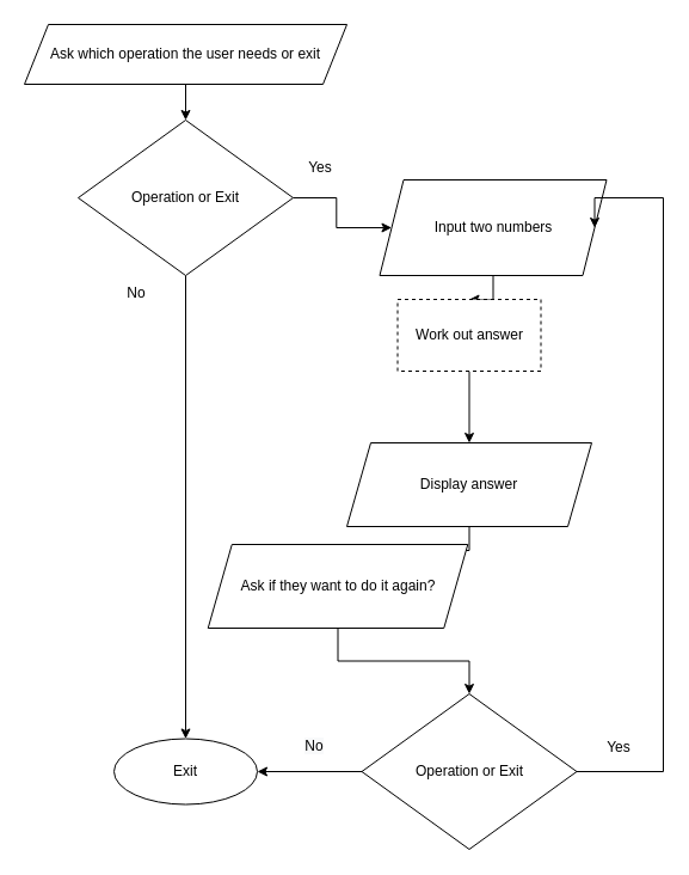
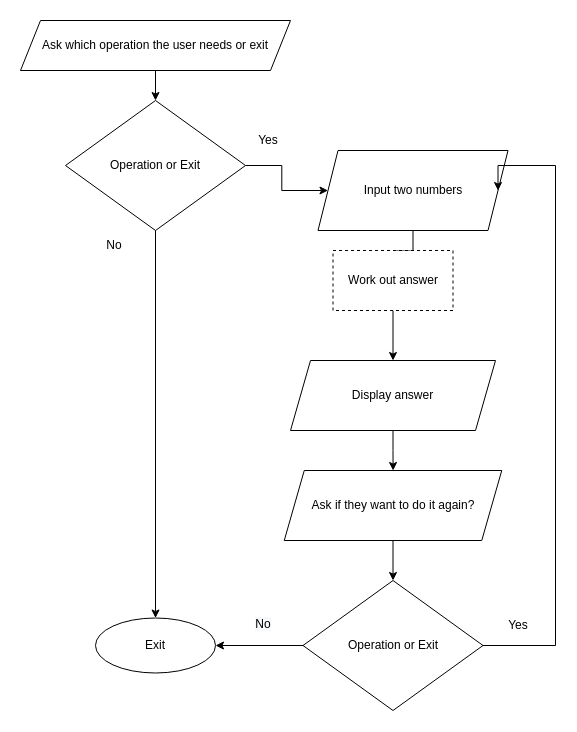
  <mxCell id="0" />
  <mxCell id="1" parent="0" />
  <mxCell id="2" style="edgeStyle=orthogonalEdgeStyle;rounded=0;orthogonalLoop=1;jettySize=auto;html=1;exitX=0.5;exitY=1;exitDx=0;exitDy=0;" edge="1" parent="1" source="3" target="6"><mxGeometry relative="1" as="geometry" /></mxCell>
  <mxCell id="3" value="Ask which operation the user needs or exit" style="shape=parallelogram;perimeter=parallelogramPerimeter;whiteSpace=wrap;html=1;fixedSize=1;" vertex="1" parent="1"><mxGeometry x="20" y="20" width="270" height="50" as="geometry" /></mxCell>
  <mxCell id="4" style="edgeStyle=orthogonalEdgeStyle;rounded=0;orthogonalLoop=1;jettySize=auto;html=1;exitX=1;exitY=0.5;exitDx=0;exitDy=0;" edge="1" parent="1" source="6" target="8"><mxGeometry relative="1" as="geometry" /></mxCell>
  <mxCell id="5" style="edgeStyle=orthogonalEdgeStyle;rounded=0;orthogonalLoop=1;jettySize=auto;html=1;exitX=0.5;exitY=1;exitDx=0;exitDy=0;" edge="1" parent="1" source="6" target="18"><mxGeometry relative="1" as="geometry" /></mxCell>
  <mxCell id="6" value="Operation or Exit" style="rhombus;whiteSpace=wrap;html=1;" vertex="1" parent="1"><mxGeometry x="65" y="100" width="180" height="130" as="geometry" /></mxCell>
- <mxCell id="7" style="edgeStyle=orthogonalEdgeStyle;rounded=0;orthogonalLoop=1;jettySize=auto;html=1;exitX=0.5;exitY=1;exitDx=0;exitDy=0;" edge="1" parent="1" source="8" target="10"><mxGeometry relative="1" as="geometry" /></mxCell>
+ <mxCell id="7" style="edgeStyle=orthogonalEdgeStyle;rounded=0;orthogonalLoop=1;jettySize=auto;html=1;exitX=0.5;exitY=1;exitDx=0;exitDy=0;endArrow=none;" edge="1" parent="1" source="8" target="10"><mxGeometry relative="1" as="geometry" /></mxCell>
  <mxCell id="8" value="Input two numbers" style="shape=parallelogram;perimeter=parallelogramPerimeter;whiteSpace=wrap;html=1;fixedSize=1;" vertex="1" parent="1"><mxGeometry x="317.5" y="150" width="190" height="80" as="geometry" /></mxCell>
  <mxCell id="9" style="edgeStyle=orthogonalEdgeStyle;rounded=0;orthogonalLoop=1;jettySize=auto;html=1;exitX=0.5;exitY=1;exitDx=0;exitDy=0;" edge="1" parent="1" source="10" target="12"><mxGeometry relative="1" as="geometry" /></mxCell>
  <mxCell id="10" value="Work out answer" style="rounded=0;whiteSpace=wrap;html=1;dashed=1;" vertex="1" parent="1"><mxGeometry x="332.5" y="250" width="120" height="60" as="geometry" /></mxCell>
  <mxCell id="11" style="edgeStyle=orthogonalEdgeStyle;rounded=0;orthogonalLoop=1;jettySize=auto;html=1;" edge="1" parent="1" source="12" target="14"><mxGeometry relative="1" as="geometry" /></mxCell>
- <mxCell id="12" value="Display answer" style="shape=parallelogram;perimeter=parallelogramPerimeter;whiteSpace=wrap;html=1;fixedSize=1;" vertex="1" parent="1"><mxGeometry x="290" y="370" width="205" height="70" as="geometry" /></mxCell>
+ <mxCell id="12" value="Display answer" style="shape=parallelogram;perimeter=parallelogramPerimeter;whiteSpace=wrap;html=1;fixedSize=1;" vertex="1" parent="1"><mxGeometry x="290" y="360" width="205" height="70" as="geometry" /></mxCell>
  <mxCell id="13" style="edgeStyle=orthogonalEdgeStyle;rounded=0;orthogonalLoop=1;jettySize=auto;html=1;exitX=0.5;exitY=1;exitDx=0;exitDy=0;" edge="1" parent="1" source="14" target="17"><mxGeometry relative="1" as="geometry" /></mxCell>
- <mxCell id="14" value="Ask if they want to do it again?" style="shape=parallelogram;perimeter=parallelogramPerimeter;whiteSpace=wrap;html=1;fixedSize=1;" vertex="1" parent="1"><mxGeometry x="173.75" y="455" width="217.5" height="70" as="geometry" /></mxCell>
+ <mxCell id="14" value="Ask if they want to do it again?" style="shape=parallelogram;perimeter=parallelogramPerimeter;whiteSpace=wrap;html=1;fixedSize=1;" vertex="1" parent="1"><mxGeometry x="283.75" y="470" width="217.5" height="70" as="geometry" /></mxCell>
  <mxCell id="15" style="edgeStyle=orthogonalEdgeStyle;rounded=0;orthogonalLoop=1;jettySize=auto;html=1;exitX=1;exitY=0.5;exitDx=0;exitDy=0;entryX=1;entryY=0.5;entryDx=0;entryDy=0;" edge="1" parent="1" source="17" target="8"><mxGeometry relative="1" as="geometry"><Array as="points"><mxPoint x="555" y="645" /><mxPoint x="555" y="165" /></Array></mxGeometry></mxCell>
  <mxCell id="16" style="edgeStyle=orthogonalEdgeStyle;rounded=0;orthogonalLoop=1;jettySize=auto;html=1;exitX=0;exitY=0.5;exitDx=0;exitDy=0;" edge="1" parent="1" source="17" target="18"><mxGeometry relative="1" as="geometry" /></mxCell>
  <mxCell id="17" value="Operation or Exit" style="rhombus;whiteSpace=wrap;html=1;" vertex="1" parent="1"><mxGeometry x="302.5" y="580" width="180" height="130" as="geometry" /></mxCell>
  <mxCell id="18" value="Exit" style="ellipse;whiteSpace=wrap;html=1;" vertex="1" parent="1"><mxGeometry x="95" y="617.5" width="120" height="55" as="geometry" /></mxCell>
  <mxCell id="19" value="Yes" style="text;html=1;strokeColor=none;fillColor=none;align=center;verticalAlign=middle;whiteSpace=wrap;rounded=0;" vertex="1" parent="1"><mxGeometry x="237.5" y="125" width="60" height="30" as="geometry" /></mxCell>
  <mxCell id="20" value="Yes" style="text;html=1;strokeColor=none;fillColor=none;align=center;verticalAlign=middle;whiteSpace=wrap;rounded=0;" vertex="1" parent="1"><mxGeometry x="487.5" y="610" width="60" height="30" as="geometry" /></mxCell>
  <mxCell id="21" value="No" style="text;html=1;strokeColor=none;fillColor=none;align=center;verticalAlign=middle;whiteSpace=wrap;rounded=0;" vertex="1" parent="1"><mxGeometry x="84" y="230" width="60" height="30" as="geometry" /></mxCell>
  <mxCell id="22" value="&lt;span style=&quot;color: rgb(0, 0, 0); font-family: Helvetica; font-size: 12px; font-style: normal; font-variant-ligatures: normal; font-variant-caps: normal; font-weight: 400; letter-spacing: normal; orphans: 2; text-indent: 0px; text-transform: none; widows: 2; word-spacing: 0px; -webkit-text-stroke-width: 0px; background-color: rgb(248, 249, 250); text-decoration-thickness: initial; text-decoration-style: initial; text-decoration-color: initial; float: none; display: inline !important;&quot;&gt;No&lt;/span&gt;" style="text;whiteSpace=wrap;html=1;align=center;" vertex="1" parent="1"><mxGeometry x="238" y="610" width="50" height="40" as="geometry" /></mxCell>
